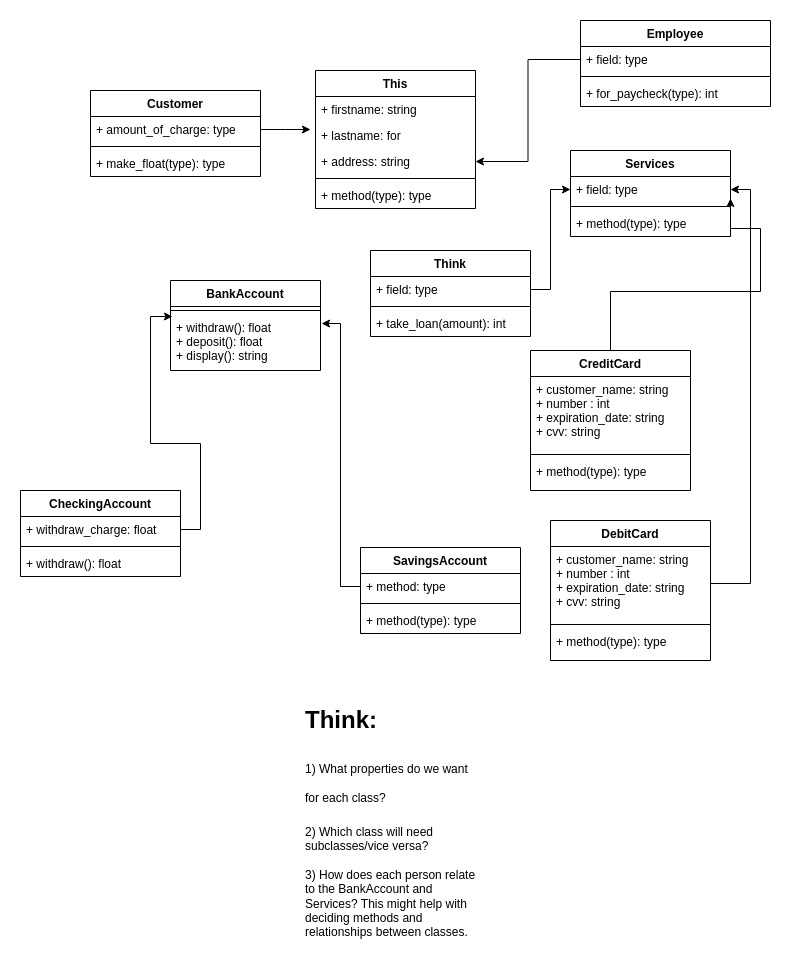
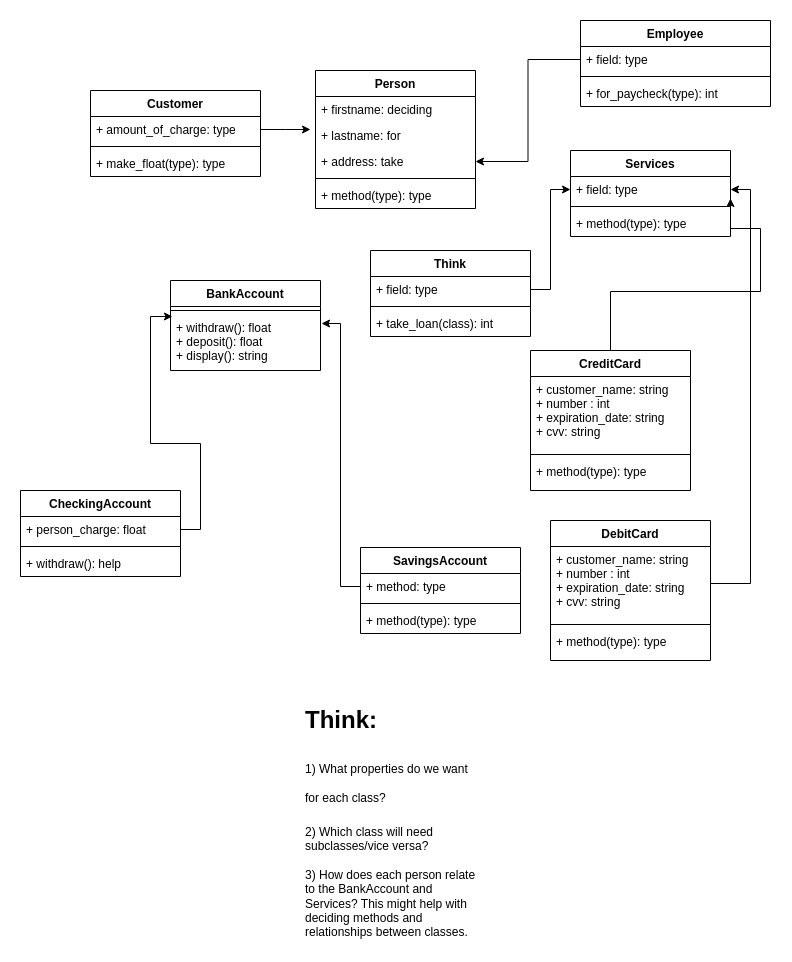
  <mxCell id="0" />
  <mxCell id="1" parent="0" />
  <mxCell id="2" value="Services" style="swimlane;fontStyle=1;align=center;verticalAlign=top;childLayout=stackLayout;horizontal=1;startSize=26;horizontalStack=0;resizeParent=1;resizeParentMax=0;resizeLast=0;collapsible=1;marginBottom=0;" vertex="1" parent="1"><mxGeometry x="570" y="150" width="160" height="86" as="geometry" /></mxCell>
  <mxCell id="3" value="+ field: type" style="text;strokeColor=none;fillColor=none;align=left;verticalAlign=top;spacingLeft=4;spacingRight=4;overflow=hidden;rotatable=0;points=[[0,0.5],[1,0.5]];portConstraint=eastwest;" vertex="1" parent="2"><mxGeometry y="26" width="160" height="26" as="geometry" /></mxCell>
  <mxCell id="4" value="" style="line;strokeWidth=1;fillColor=none;align=left;verticalAlign=middle;spacingTop=-1;spacingLeft=3;spacingRight=3;rotatable=0;labelPosition=right;points=[];portConstraint=eastwest;" vertex="1" parent="2"><mxGeometry y="52" width="160" height="8" as="geometry" /></mxCell>
  <mxCell id="5" value="+ method(type): type" style="text;strokeColor=none;fillColor=none;align=left;verticalAlign=top;spacingLeft=4;spacingRight=4;overflow=hidden;rotatable=0;points=[[0,0.5],[1,0.5]];portConstraint=eastwest;" vertex="1" parent="2"><mxGeometry y="60" width="160" height="26" as="geometry" /></mxCell>
  <mxCell id="6" value="BankAccount" style="swimlane;fontStyle=1;align=center;verticalAlign=top;childLayout=stackLayout;horizontal=1;startSize=26;horizontalStack=0;resizeParent=1;resizeParentMax=0;resizeLast=0;collapsible=1;marginBottom=0;" vertex="1" parent="1"><mxGeometry x="170" y="280" width="150" height="90" as="geometry" /></mxCell>
  <mxCell id="7" value="" style="line;strokeWidth=1;fillColor=none;align=left;verticalAlign=middle;spacingTop=-1;spacingLeft=3;spacingRight=3;rotatable=0;labelPosition=right;points=[];portConstraint=eastwest;" vertex="1" parent="6"><mxGeometry y="26" width="150" height="8" as="geometry" /></mxCell>
  <mxCell id="8" value="+ withdraw(): float&#10;+ deposit(): float&#10;+ display(): string" style="text;strokeColor=none;fillColor=none;align=left;verticalAlign=top;spacingLeft=4;spacingRight=4;overflow=hidden;rotatable=0;points=[[0,0.5],[1,0.5]];portConstraint=eastwest;" vertex="1" parent="6"><mxGeometry y="34" width="150" height="56" as="geometry" /></mxCell>
  <mxCell id="9" value="Customer" style="swimlane;fontStyle=1;align=center;verticalAlign=top;childLayout=stackLayout;horizontal=1;startSize=26;horizontalStack=0;resizeParent=1;resizeParentMax=0;resizeLast=0;collapsible=1;marginBottom=0;" vertex="1" parent="1"><mxGeometry x="90" y="90" width="170" height="86" as="geometry" /></mxCell>
  <mxCell id="10" value="+ amount_of_charge: type" style="text;strokeColor=none;fillColor=none;align=left;verticalAlign=top;spacingLeft=4;spacingRight=4;overflow=hidden;rotatable=0;points=[[0,0.5],[1,0.5]];portConstraint=eastwest;" vertex="1" parent="9"><mxGeometry y="26" width="170" height="26" as="geometry" /></mxCell>
  <mxCell id="11" value="" style="line;strokeWidth=1;fillColor=none;align=left;verticalAlign=middle;spacingTop=-1;spacingLeft=3;spacingRight=3;rotatable=0;labelPosition=right;points=[];portConstraint=eastwest;" vertex="1" parent="9"><mxGeometry y="52" width="170" height="8" as="geometry" /></mxCell>
  <mxCell id="12" value="+ make_float(type): type" style="text;strokeColor=none;fillColor=none;align=left;verticalAlign=top;spacingLeft=4;spacingRight=4;overflow=hidden;rotatable=0;points=[[0,0.5],[1,0.5]];portConstraint=eastwest;" vertex="1" parent="9"><mxGeometry y="60" width="170" height="26" as="geometry" /></mxCell>
  <mxCell id="13" value="Employee" style="swimlane;fontStyle=1;align=center;verticalAlign=top;childLayout=stackLayout;horizontal=1;startSize=26;horizontalStack=0;resizeParent=1;resizeParentMax=0;resizeLast=0;collapsible=1;marginBottom=0;" vertex="1" parent="1"><mxGeometry x="580" y="20" width="190" height="86" as="geometry" /></mxCell>
  <mxCell id="14" value="+ field: type" style="text;strokeColor=none;fillColor=none;align=left;verticalAlign=top;spacingLeft=4;spacingRight=4;overflow=hidden;rotatable=0;points=[[0,0.5],[1,0.5]];portConstraint=eastwest;" vertex="1" parent="13"><mxGeometry y="26" width="190" height="26" as="geometry" /></mxCell>
  <mxCell id="15" value="" style="line;strokeWidth=1;fillColor=none;align=left;verticalAlign=middle;spacingTop=-1;spacingLeft=3;spacingRight=3;rotatable=0;labelPosition=right;points=[];portConstraint=eastwest;" vertex="1" parent="13"><mxGeometry y="52" width="190" height="8" as="geometry" /></mxCell>
  <mxCell id="16" value="+ for_paycheck(type): int" style="text;strokeColor=none;fillColor=none;align=left;verticalAlign=top;spacingLeft=4;spacingRight=4;overflow=hidden;rotatable=0;points=[[0,0.5],[1,0.5]];portConstraint=eastwest;" vertex="1" parent="13"><mxGeometry y="60" width="190" height="26" as="geometry" /></mxCell>
  <mxCell id="17" value="CheckingAccount" style="swimlane;fontStyle=1;align=center;verticalAlign=top;childLayout=stackLayout;horizontal=1;startSize=26;horizontalStack=0;resizeParent=1;resizeParentMax=0;resizeLast=0;collapsible=1;marginBottom=0;" vertex="1" parent="1"><mxGeometry x="20" y="490" width="160" height="86" as="geometry" /></mxCell>
- <mxCell id="18" value="+ withdraw_charge: float" style="text;strokeColor=none;fillColor=none;align=left;verticalAlign=top;spacingLeft=4;spacingRight=4;overflow=hidden;rotatable=0;points=[[0,0.5],[1,0.5]];portConstraint=eastwest;" vertex="1" parent="17"><mxGeometry y="26" width="160" height="26" as="geometry" /></mxCell>
+ <mxCell id="18" value="+ person_charge: float" style="text;strokeColor=none;fillColor=none;align=left;verticalAlign=top;spacingLeft=4;spacingRight=4;overflow=hidden;rotatable=0;points=[[0,0.5],[1,0.5]];portConstraint=eastwest;" vertex="1" parent="17"><mxGeometry y="26" width="160" height="26" as="geometry" /></mxCell>
  <mxCell id="19" value="" style="line;strokeWidth=1;fillColor=none;align=left;verticalAlign=middle;spacingTop=-1;spacingLeft=3;spacingRight=3;rotatable=0;labelPosition=right;points=[];portConstraint=eastwest;" vertex="1" parent="17"><mxGeometry y="52" width="160" height="8" as="geometry" /></mxCell>
- <mxCell id="20" value="+ withdraw(): float" style="text;strokeColor=none;fillColor=none;align=left;verticalAlign=top;spacingLeft=4;spacingRight=4;overflow=hidden;rotatable=0;points=[[0,0.5],[1,0.5]];portConstraint=eastwest;" vertex="1" parent="17"><mxGeometry y="60" width="160" height="26" as="geometry" /></mxCell>
+ <mxCell id="20" value="+ withdraw(): help" style="text;strokeColor=none;fillColor=none;align=left;verticalAlign=top;spacingLeft=4;spacingRight=4;overflow=hidden;rotatable=0;points=[[0,0.5],[1,0.5]];portConstraint=eastwest;" vertex="1" parent="17"><mxGeometry y="60" width="160" height="26" as="geometry" /></mxCell>
  <mxCell id="21" value="SavingsAccount" style="swimlane;fontStyle=1;align=center;verticalAlign=top;childLayout=stackLayout;horizontal=1;startSize=26;horizontalStack=0;resizeParent=1;resizeParentMax=0;resizeLast=0;collapsible=1;marginBottom=0;" vertex="1" parent="1"><mxGeometry x="360" y="547" width="160" height="86" as="geometry" /></mxCell>
  <mxCell id="22" value="+ method: type" style="text;strokeColor=none;fillColor=none;align=left;verticalAlign=top;spacingLeft=4;spacingRight=4;overflow=hidden;rotatable=0;points=[[0,0.5],[1,0.5]];portConstraint=eastwest;" vertex="1" parent="21"><mxGeometry y="26" width="160" height="26" as="geometry" /></mxCell>
  <mxCell id="23" value="" style="line;strokeWidth=1;fillColor=none;align=left;verticalAlign=middle;spacingTop=-1;spacingLeft=3;spacingRight=3;rotatable=0;labelPosition=right;points=[];portConstraint=eastwest;" vertex="1" parent="21"><mxGeometry y="52" width="160" height="8" as="geometry" /></mxCell>
  <mxCell id="24" value="+ method(type): type" style="text;strokeColor=none;fillColor=none;align=left;verticalAlign=top;spacingLeft=4;spacingRight=4;overflow=hidden;rotatable=0;points=[[0,0.5],[1,0.5]];portConstraint=eastwest;" vertex="1" parent="21"><mxGeometry y="60" width="160" height="26" as="geometry" /></mxCell>
  <mxCell id="25" style="edgeStyle=orthogonalEdgeStyle;rounded=0;orthogonalLoop=1;jettySize=auto;html=1;exitX=0.5;exitY=0;exitDx=0;exitDy=0;entryX=1;entryY=0.846;entryDx=0;entryDy=0;entryPerimeter=0;" edge="1" parent="1" source="26" target="3"><mxGeometry relative="1" as="geometry"><Array as="points"><mxPoint x="610" y="291" /><mxPoint x="760" y="291" /><mxPoint x="760" y="228" /></Array></mxGeometry></mxCell>
  <mxCell id="26" value="CreditCard" style="swimlane;fontStyle=1;align=center;verticalAlign=top;childLayout=stackLayout;horizontal=1;startSize=26;horizontalStack=0;resizeParent=1;resizeParentMax=0;resizeLast=0;collapsible=1;marginBottom=0;" vertex="1" parent="1"><mxGeometry x="530" y="350" width="160" height="140" as="geometry" /></mxCell>
  <mxCell id="27" value="+ customer_name: string &#10;+ number : int&#10;+ expiration_date: string&#10;+ cvv: string" style="text;strokeColor=none;fillColor=none;align=left;verticalAlign=top;spacingLeft=4;spacingRight=4;overflow=hidden;rotatable=0;points=[[0,0.5],[1,0.5]];portConstraint=eastwest;" vertex="1" parent="26"><mxGeometry y="26" width="160" height="74" as="geometry" /></mxCell>
  <mxCell id="28" value="" style="line;strokeWidth=1;fillColor=none;align=left;verticalAlign=middle;spacingTop=-1;spacingLeft=3;spacingRight=3;rotatable=0;labelPosition=right;points=[];portConstraint=eastwest;" vertex="1" parent="26"><mxGeometry y="100" width="160" height="8" as="geometry" /></mxCell>
  <mxCell id="29" value="+ method(type): type" style="text;strokeColor=none;fillColor=none;align=left;verticalAlign=top;spacingLeft=4;spacingRight=4;overflow=hidden;rotatable=0;points=[[0,0.5],[1,0.5]];portConstraint=eastwest;" vertex="1" parent="26"><mxGeometry y="108" width="160" height="32" as="geometry" /></mxCell>
  <mxCell id="30" value="&lt;h1&gt;Think:&lt;/h1&gt;&lt;h1&gt;&lt;span style=&quot;font-size: 12px ; font-weight: normal&quot;&gt;1) What properties do we want for each class?&lt;/span&gt;&lt;/h1&gt;&lt;div&gt;2) Which class will need subclasses/vice versa?&lt;/div&gt;&lt;div&gt;&lt;br&gt;&lt;/div&gt;&lt;div&gt;3) How does each person relate to the BankAccount and Services? This might help with deciding methods and relationships between classes.&lt;/div&gt;" style="text;html=1;strokeColor=none;fillColor=none;spacing=5;spacingTop=-20;whiteSpace=wrap;overflow=hidden;rounded=0;" vertex="1" parent="1"><mxGeometry x="300" y="700" width="180" height="240" as="geometry" /></mxCell>
  <mxCell id="31" value="Think" style="swimlane;fontStyle=1;align=center;verticalAlign=top;childLayout=stackLayout;horizontal=1;startSize=26;horizontalStack=0;resizeParent=1;resizeParentMax=0;resizeLast=0;collapsible=1;marginBottom=0;" vertex="1" parent="1"><mxGeometry x="370" y="250" width="160" height="86" as="geometry" /></mxCell>
  <mxCell id="32" value="+ field: type" style="text;strokeColor=none;fillColor=none;align=left;verticalAlign=top;spacingLeft=4;spacingRight=4;overflow=hidden;rotatable=0;points=[[0,0.5],[1,0.5]];portConstraint=eastwest;" vertex="1" parent="31"><mxGeometry y="26" width="160" height="26" as="geometry" /></mxCell>
  <mxCell id="33" value="" style="line;strokeWidth=1;fillColor=none;align=left;verticalAlign=middle;spacingTop=-1;spacingLeft=3;spacingRight=3;rotatable=0;labelPosition=right;points=[];portConstraint=eastwest;" vertex="1" parent="31"><mxGeometry y="52" width="160" height="8" as="geometry" /></mxCell>
- <mxCell id="34" value="+ take_loan(amount): int" style="text;strokeColor=none;fillColor=none;align=left;verticalAlign=top;spacingLeft=4;spacingRight=4;overflow=hidden;rotatable=0;points=[[0,0.5],[1,0.5]];portConstraint=eastwest;" vertex="1" parent="31"><mxGeometry y="60" width="160" height="26" as="geometry" /></mxCell>
+ <mxCell id="34" value="+ take_loan(class): int" style="text;strokeColor=none;fillColor=none;align=left;verticalAlign=top;spacingLeft=4;spacingRight=4;overflow=hidden;rotatable=0;points=[[0,0.5],[1,0.5]];portConstraint=eastwest;" vertex="1" parent="31"><mxGeometry y="60" width="160" height="26" as="geometry" /></mxCell>
  <mxCell id="35" style="edgeStyle=orthogonalEdgeStyle;rounded=0;orthogonalLoop=1;jettySize=auto;html=1;entryX=0;entryY=0.5;entryDx=0;entryDy=0;" edge="1" parent="1" source="32" target="3"><mxGeometry relative="1" as="geometry" /></mxCell>
  <mxCell id="36" style="edgeStyle=orthogonalEdgeStyle;rounded=0;orthogonalLoop=1;jettySize=auto;html=1;entryX=0.013;entryY=0.036;entryDx=0;entryDy=0;entryPerimeter=0;" edge="1" parent="1" source="18" target="8"><mxGeometry relative="1" as="geometry" /></mxCell>
  <mxCell id="37" style="edgeStyle=orthogonalEdgeStyle;rounded=0;orthogonalLoop=1;jettySize=auto;html=1;entryX=1.007;entryY=0.161;entryDx=0;entryDy=0;entryPerimeter=0;" edge="1" parent="1" source="22" target="8"><mxGeometry relative="1" as="geometry" /></mxCell>
- <mxCell id="38" value="This" style="swimlane;fontStyle=1;align=center;verticalAlign=top;childLayout=stackLayout;horizontal=1;startSize=26;horizontalStack=0;resizeParent=1;resizeParentMax=0;resizeLast=0;collapsible=1;marginBottom=0;" vertex="1" parent="1"><mxGeometry x="315" y="70" width="160" height="138" as="geometry" /></mxCell>
- <mxCell id="39" value="+ firstname: string" style="text;strokeColor=none;fillColor=none;align=left;verticalAlign=top;spacingLeft=4;spacingRight=4;overflow=hidden;rotatable=0;points=[[0,0.5],[1,0.5]];portConstraint=eastwest;" vertex="1" parent="38"><mxGeometry y="26" width="160" height="26" as="geometry" /></mxCell>
+ <mxCell id="38" value="Person" style="swimlane;fontStyle=1;align=center;verticalAlign=top;childLayout=stackLayout;horizontal=1;startSize=26;horizontalStack=0;resizeParent=1;resizeParentMax=0;resizeLast=0;collapsible=1;marginBottom=0;" vertex="1" parent="1"><mxGeometry x="315" y="70" width="160" height="138" as="geometry" /></mxCell>
+ <mxCell id="39" value="+ firstname: deciding" style="text;strokeColor=none;fillColor=none;align=left;verticalAlign=top;spacingLeft=4;spacingRight=4;overflow=hidden;rotatable=0;points=[[0,0.5],[1,0.5]];portConstraint=eastwest;" vertex="1" parent="38"><mxGeometry y="26" width="160" height="26" as="geometry" /></mxCell>
  <mxCell id="40" value="+ lastname: for" style="text;strokeColor=none;fillColor=none;align=left;verticalAlign=top;spacingLeft=4;spacingRight=4;overflow=hidden;rotatable=0;points=[[0,0.5],[1,0.5]];portConstraint=eastwest;" vertex="1" parent="38"><mxGeometry y="52" width="160" height="26" as="geometry" /></mxCell>
- <mxCell id="41" value="+ address: string" style="text;strokeColor=none;fillColor=none;align=left;verticalAlign=top;spacingLeft=4;spacingRight=4;overflow=hidden;rotatable=0;points=[[0,0.5],[1,0.5]];portConstraint=eastwest;" vertex="1" parent="38"><mxGeometry y="78" width="160" height="26" as="geometry" /></mxCell>
+ <mxCell id="41" value="+ address: take" style="text;strokeColor=none;fillColor=none;align=left;verticalAlign=top;spacingLeft=4;spacingRight=4;overflow=hidden;rotatable=0;points=[[0,0.5],[1,0.5]];portConstraint=eastwest;" vertex="1" parent="38"><mxGeometry y="78" width="160" height="26" as="geometry" /></mxCell>
  <mxCell id="42" value="" style="line;strokeWidth=1;fillColor=none;align=left;verticalAlign=middle;spacingTop=-1;spacingLeft=3;spacingRight=3;rotatable=0;labelPosition=right;points=[];portConstraint=eastwest;" vertex="1" parent="38"><mxGeometry y="104" width="160" height="8" as="geometry" /></mxCell>
  <mxCell id="43" value="+ method(type): type" style="text;strokeColor=none;fillColor=none;align=left;verticalAlign=top;spacingLeft=4;spacingRight=4;overflow=hidden;rotatable=0;points=[[0,0.5],[1,0.5]];portConstraint=eastwest;" vertex="1" parent="38"><mxGeometry y="112" width="160" height="26" as="geometry" /></mxCell>
  <mxCell id="44" style="edgeStyle=orthogonalEdgeStyle;rounded=0;orthogonalLoop=1;jettySize=auto;html=1;entryX=1;entryY=0.5;entryDx=0;entryDy=0;" edge="1" parent="1" source="14" target="41"><mxGeometry relative="1" as="geometry" /></mxCell>
  <mxCell id="45" style="edgeStyle=orthogonalEdgeStyle;rounded=0;orthogonalLoop=1;jettySize=auto;html=1;exitX=1;exitY=0.5;exitDx=0;exitDy=0;" edge="1" parent="1" source="10"><mxGeometry relative="1" as="geometry"><mxPoint x="310" y="129" as="targetPoint" /></mxGeometry></mxCell>
  <mxCell id="46" value="DebitCard" style="swimlane;fontStyle=1;align=center;verticalAlign=top;childLayout=stackLayout;horizontal=1;startSize=26;horizontalStack=0;resizeParent=1;resizeParentMax=0;resizeLast=0;collapsible=1;marginBottom=0;" vertex="1" parent="1"><mxGeometry x="550" y="520" width="160" height="140" as="geometry" /></mxCell>
  <mxCell id="47" value="+ customer_name: string &#10;+ number : int&#10;+ expiration_date: string&#10;+ cvv: string" style="text;strokeColor=none;fillColor=none;align=left;verticalAlign=top;spacingLeft=4;spacingRight=4;overflow=hidden;rotatable=0;points=[[0,0.5],[1,0.5]];portConstraint=eastwest;" vertex="1" parent="46"><mxGeometry y="26" width="160" height="74" as="geometry" /></mxCell>
  <mxCell id="48" value="" style="line;strokeWidth=1;fillColor=none;align=left;verticalAlign=middle;spacingTop=-1;spacingLeft=3;spacingRight=3;rotatable=0;labelPosition=right;points=[];portConstraint=eastwest;" vertex="1" parent="46"><mxGeometry y="100" width="160" height="8" as="geometry" /></mxCell>
  <mxCell id="49" value="+ method(type): type" style="text;strokeColor=none;fillColor=none;align=left;verticalAlign=top;spacingLeft=4;spacingRight=4;overflow=hidden;rotatable=0;points=[[0,0.5],[1,0.5]];portConstraint=eastwest;" vertex="1" parent="46"><mxGeometry y="108" width="160" height="32" as="geometry" /></mxCell>
  <mxCell id="50" style="edgeStyle=orthogonalEdgeStyle;rounded=0;orthogonalLoop=1;jettySize=auto;html=1;exitX=1;exitY=0.5;exitDx=0;exitDy=0;entryX=1;entryY=0.5;entryDx=0;entryDy=0;" edge="1" parent="1" source="47" target="3"><mxGeometry relative="1" as="geometry" /></mxCell>
